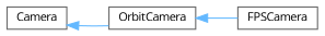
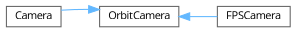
  digraph {
    fontname="Open Sans"
    rankdir=LR
    node [color=grey40 fillcolor=white fontname="Open Sans" fontsize=10 shape=box style=filled]
    edge [color=steelblue1 dir=back fontname="Open Sans" fontsize=10 labelfontname=Helvetica labelfontsize=10 style=solid]
    n1 [height=0.2 label=Camera width=0.4]
    n2 [height=0.2 label=OrbitCamera width=0.4]
    n3 [height=0.2 label=FPSCamera width=0.4]
-   n1 -> n2
+   n2 -> n1
    n2 -> n3
  }
